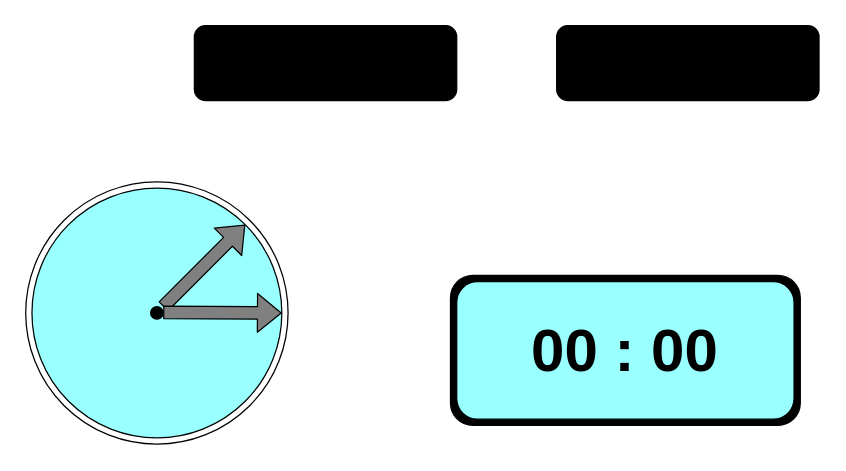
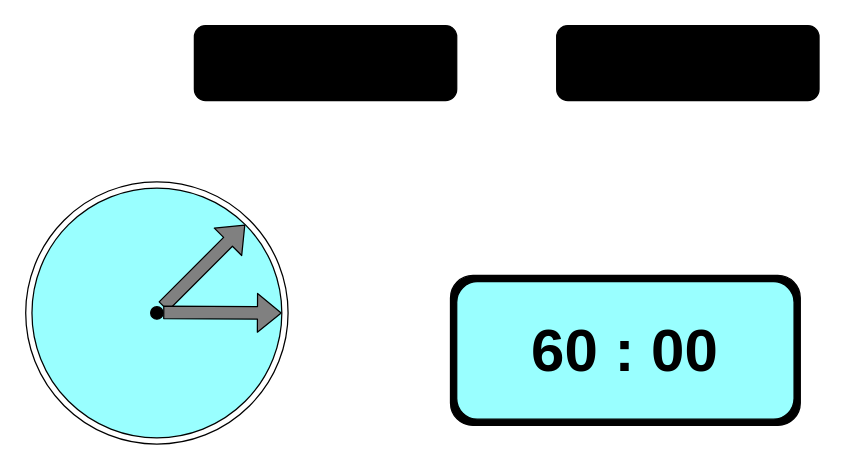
  <mxCell id="0" />
  <mxCell id="1" parent="0" />
  <mxCell id="2" value="" style="ellipse;whiteSpace=wrap;html=1;aspect=fixed;fillColor=#FFFFFF;" parent="1" vertex="1"><mxGeometry x="20" y="145" width="210" height="210" as="geometry" /></mxCell>
  <mxCell id="3" value="" style="ellipse;whiteSpace=wrap;html=1;aspect=fixed;fillColor=#99FFFF;" parent="1" vertex="1"><mxGeometry x="25" y="150" width="200" height="200" as="geometry" /></mxCell>
  <mxCell id="4" value="" style="ellipse;whiteSpace=wrap;html=1;aspect=fixed;fillColor=#0000000;" vertex="1" parent="1"><mxGeometry x="120" y="245" width="10" height="10" as="geometry" /></mxCell>
  <mxCell id="5" value="" style="shape=flexArrow;endArrow=classic;html=1;fillColor=#808080;entryX=1;entryY=0;entryDx=0;entryDy=0;" edge="1" parent="1" target="3"><mxGeometry width="50" height="50" relative="1" as="geometry"><mxPoint x="130" y="245" as="sourcePoint" /><mxPoint x="180" y="195" as="targetPoint" /></mxGeometry></mxCell>
  <mxCell id="6" value="" style="shape=flexArrow;endArrow=classic;html=1;fillColor=#808080;" edge="1" parent="1" target="3"><mxGeometry width="50" height="50" relative="1" as="geometry"><mxPoint x="130" y="249.5" as="sourcePoint" /><mxPoint x="200" y="249.5" as="targetPoint" /></mxGeometry></mxCell>
  <mxCell id="7" value="&lt;b&gt;&lt;font style=&quot;font-size: 24px;&quot;&gt;Design 1&lt;/font&gt;&lt;/b&gt;" style="rounded=1;whiteSpace=wrap;html=1;fillColor=#0000000;" vertex="1" parent="1"><mxGeometry x="155" y="20" width="210" height="60" as="geometry" /></mxCell>
  <mxCell id="8" value="" style="rounded=1;whiteSpace=wrap;html=1;fontSize=24;fillColor=#0000000;" vertex="1" parent="1"><mxGeometry x="360" y="220" width="280" height="120" as="geometry" /></mxCell>
  <mxCell id="9" value="" style="rounded=1;whiteSpace=wrap;html=1;fontSize=24;fillColor=#99FFFF;" vertex="1" parent="1"><mxGeometry x="365" y="225" width="270" height="110" as="geometry" /></mxCell>
- <mxCell id="10" value="&lt;h1&gt;&lt;font color=&quot;#000000&quot;&gt;00 : 00&lt;/font&gt;&lt;/h1&gt;" style="text;html=1;strokeColor=none;fillColor=none;spacing=5;spacingTop=-20;whiteSpace=wrap;overflow=hidden;rounded=0;fontSize=24;" vertex="1" parent="1"><mxGeometry x="420" y="230" width="190" height="120" as="geometry" /></mxCell>
+ <mxCell id="10" value="&lt;h1&gt;&lt;font color=&quot;#000000&quot;&gt;60 : 00&lt;/font&gt;&lt;/h1&gt;" style="text;html=1;strokeColor=none;fillColor=none;spacing=5;spacingTop=-20;whiteSpace=wrap;overflow=hidden;rounded=0;fontSize=24;" vertex="1" parent="1"><mxGeometry x="420" y="230" width="190" height="120" as="geometry" /></mxCell>
  <mxCell id="11" value="&lt;b&gt;&lt;font style=&quot;font-size: 24px;&quot;&gt;Design 2&lt;/font&gt;&lt;/b&gt;" style="rounded=1;whiteSpace=wrap;html=1;fillColor=#0000000;" vertex="1" parent="1"><mxGeometry x="445" y="20" width="210" height="60" as="geometry" /></mxCell>
